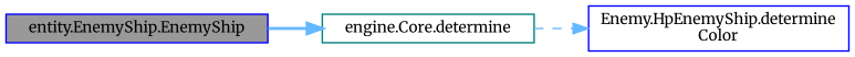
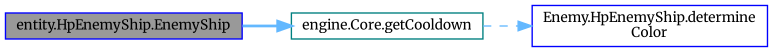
  digraph {
    fontname=Merriweather
    rankdir=LR
    node [color=blue fillcolor=white fontname=Merriweather fontsize=10 shape=box style=filled]
    edge [color=steelblue1 fontname=Merriweather fontsize=10 labelfontname=Helvetica labelfontsize=10]
-   n1 [fillcolor=grey60 fontcolor=black height=0.2 label="entity.EnemyShip.EnemyShip" width=0.4]
-   n2 [color=teal height=0.2 label="engine.Core.determine" width=0.4]
+   n1 [fillcolor=grey60 fontcolor=black height=0.2 label="entity.HpEnemyShip.EnemyShip" width=0.4]
+   n2 [color=teal height=0.2 label="engine.Core.getCooldown" width=0.4]
    n3 [height=0.2 label="Enemy.HpEnemyShip.determine\lColor" width=0.4]
    n1 -> n2 [style=bold]
    n2 -> n3 [style=dashed]
  }
